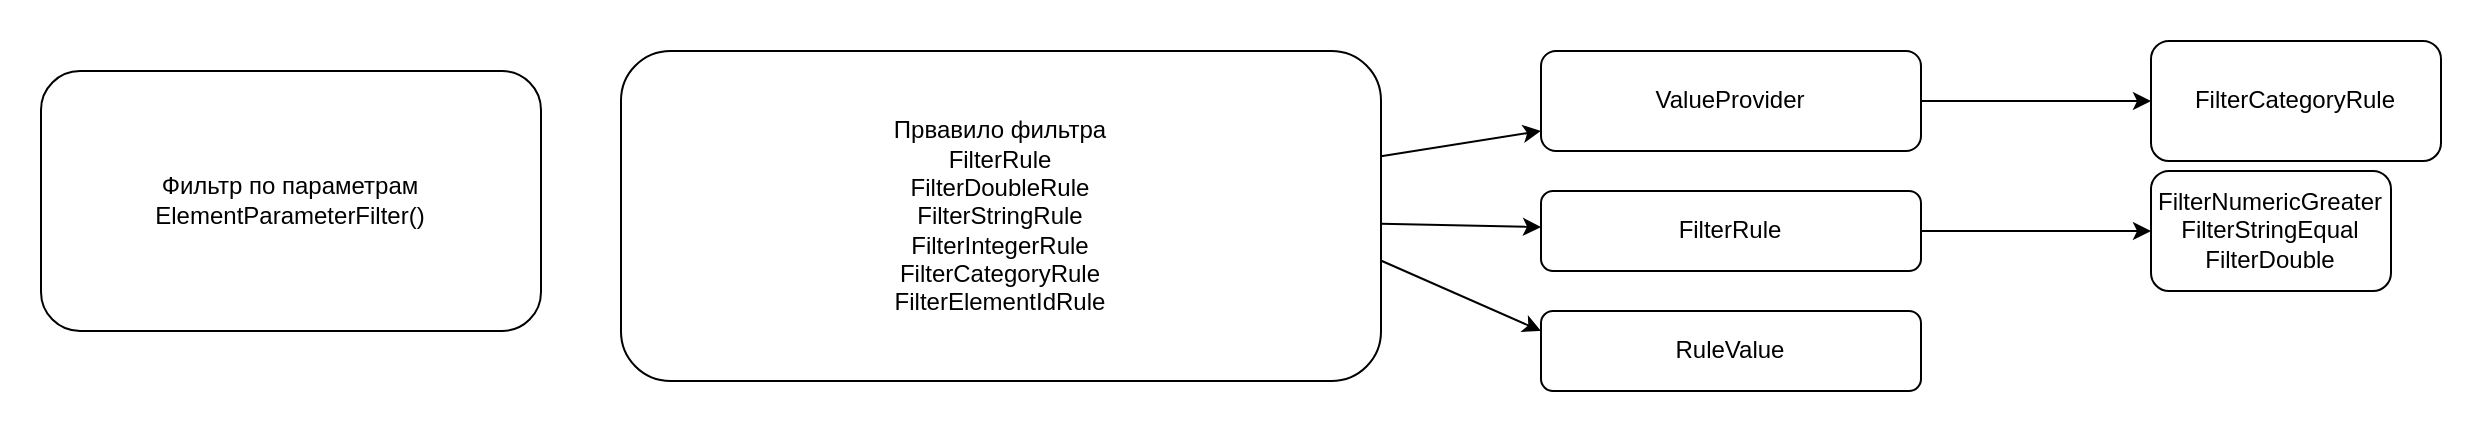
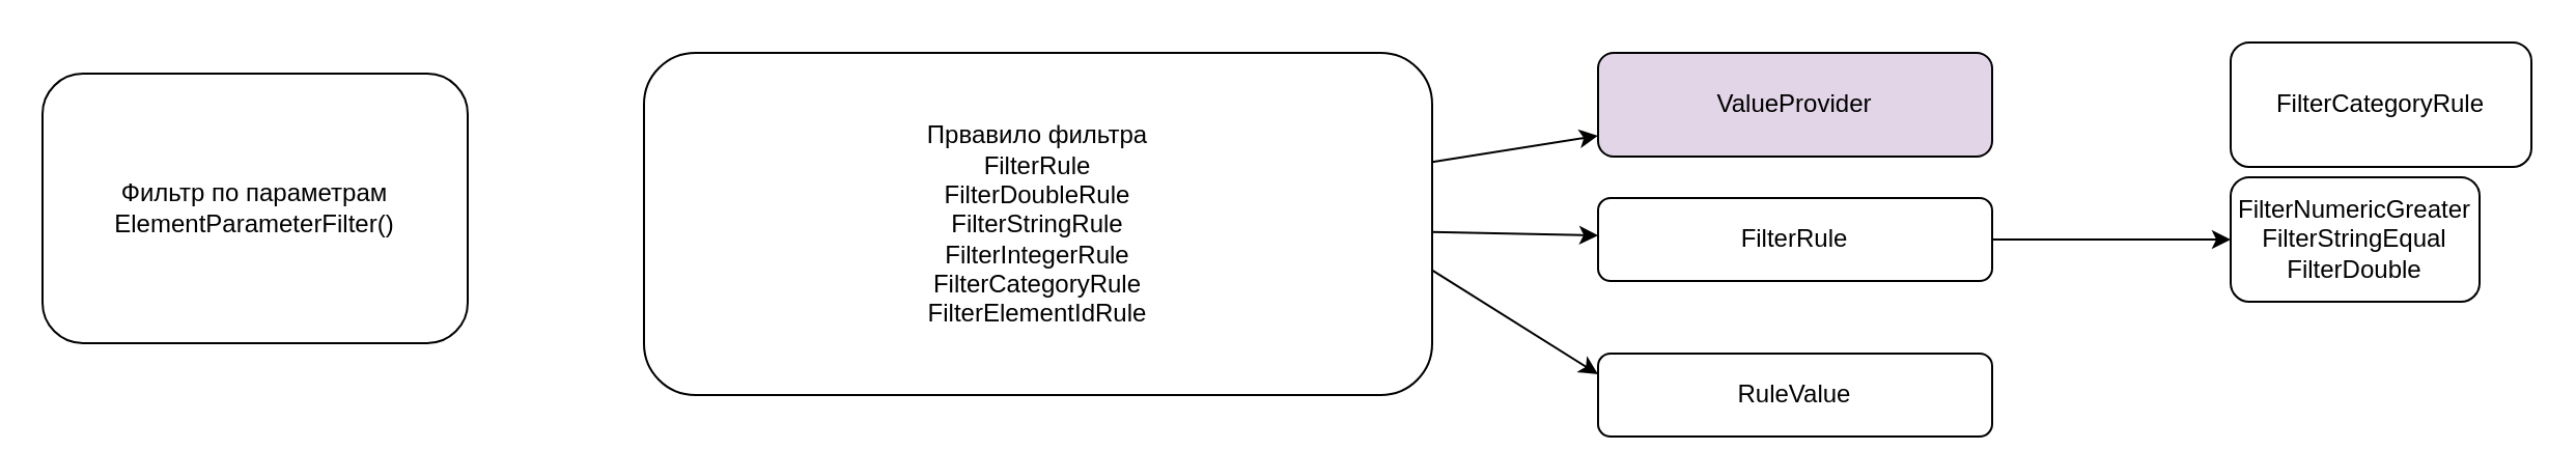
  <mxCell id="0" />
  <mxCell id="1" parent="0" />
- <mxCell id="2" value="Фильтр по параметрам&lt;br&gt;ElementParameterFilter()&lt;br&gt;" style="rounded=1;whiteSpace=wrap;html=1;" vertex="1" parent="1"><mxGeometry x="20" y="35" width="250" height="130" as="geometry" /></mxCell>
+ <mxCell id="2" value="Фильтр по параметрам&lt;br&gt;ElementParameterFilter()&lt;br&gt;" style="rounded=1;whiteSpace=wrap;html=1;" vertex="1" parent="1"><mxGeometry x="20" y="35" width="205" height="130" as="geometry" /></mxCell>
  <mxCell id="3" value="" style="edgeStyle=none;html=1;" edge="1" parent="1" source="5" target="7"><mxGeometry relative="1" as="geometry" /></mxCell>
  <mxCell id="4" value="" style="edgeStyle=none;html=1;" edge="1" parent="1" source="5" target="9"><mxGeometry relative="1" as="geometry" /></mxCell>
  <mxCell id="5" value="Првавило фильтра&lt;br&gt;FilterRule&lt;br&gt;FilterDoubleRule&lt;br&gt;FilterStringRule&lt;br&gt;FilterIntegerRule&lt;br&gt;FilterCategoryRule&lt;br&gt;FilterElementIdRule" style="rounded=1;whiteSpace=wrap;html=1;" vertex="1" parent="1"><mxGeometry x="310" y="25" width="380" height="165" as="geometry" /></mxCell>
- <mxCell id="6" value="" style="edgeStyle=none;html=1;" edge="1" parent="1" source="7" target="12"><mxGeometry relative="1" as="geometry" /></mxCell>
- <mxCell id="7" value="ValueProvider" style="rounded=1;whiteSpace=wrap;html=1;" vertex="1" parent="1"><mxGeometry x="770" y="25" width="190" height="50" as="geometry" /></mxCell>
+ <mxCell id="7" value="ValueProvider" style="rounded=1;whiteSpace=wrap;html=1;fillColor=#e1d5e7;" vertex="1" parent="1"><mxGeometry x="770" y="25" width="190" height="50" as="geometry" /></mxCell>
  <mxCell id="8" value="" style="edgeStyle=none;html=1;" edge="1" parent="1" source="9" target="13"><mxGeometry relative="1" as="geometry" /></mxCell>
  <mxCell id="9" value="FilterRule" style="rounded=1;whiteSpace=wrap;html=1;" vertex="1" parent="1"><mxGeometry x="770" y="95" width="190" height="40" as="geometry" /></mxCell>
- <mxCell id="10" value="RuleValue" style="rounded=1;whiteSpace=wrap;html=1;" vertex="1" parent="1"><mxGeometry x="770" y="155" width="190" height="40" as="geometry" /></mxCell>
+ <mxCell id="10" value="RuleValue" style="rounded=1;whiteSpace=wrap;html=1;" vertex="1" parent="1"><mxGeometry x="770" y="170" width="190" height="40" as="geometry" /></mxCell>
  <mxCell id="11" value="" style="endArrow=classic;html=1;exitX=0.999;exitY=0.634;exitDx=0;exitDy=0;exitPerimeter=0;entryX=0;entryY=0.25;entryDx=0;entryDy=0;" edge="1" parent="1" source="5" target="10"><mxGeometry width="50" height="50" relative="1" as="geometry"><mxPoint x="710" y="285" as="sourcePoint" /><mxPoint x="760" y="235" as="targetPoint" /></mxGeometry></mxCell>
  <mxCell id="12" value="FilterCategoryRule" style="whiteSpace=wrap;html=1;rounded=1;" vertex="1" parent="1"><mxGeometry x="1075" y="20" width="145" height="60" as="geometry" /></mxCell>
  <mxCell id="13" value="FilterNumericGreater&lt;br&gt;FilterStringEqual&lt;br&gt;FilterDouble" style="whiteSpace=wrap;html=1;rounded=1;" vertex="1" parent="1"><mxGeometry x="1075" y="85" width="120" height="60" as="geometry" /></mxCell>
